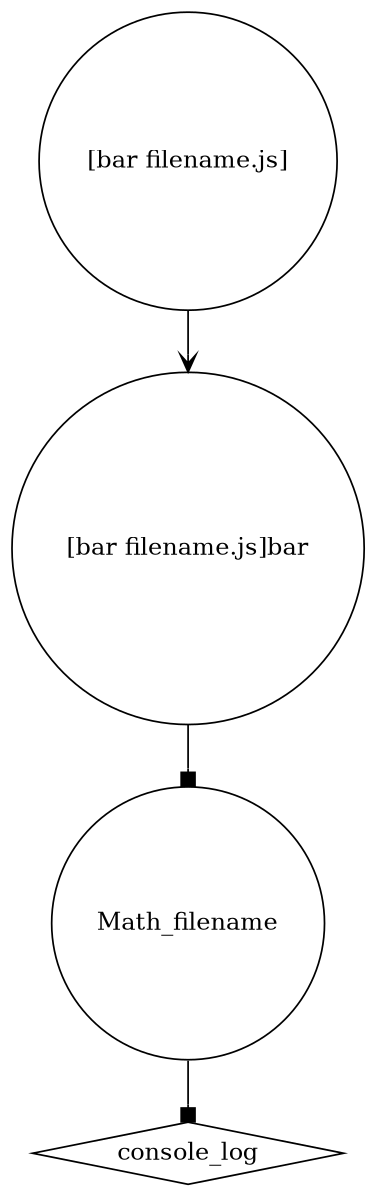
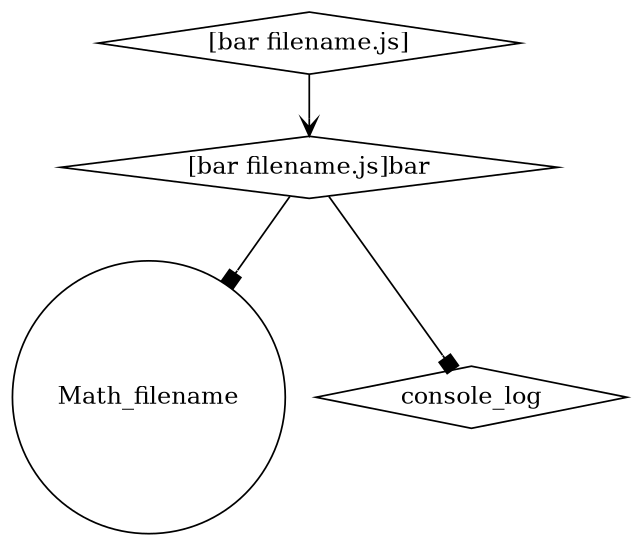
  digraph {
    node [shape=circle]
    edge [arrowhead=box]
    n1 [label=Math_filename]
-   "[bar filename.js]bar"
+   "[bar filename.js]bar" [shape=diamond]
    console_log [shape=diamond]
-   "[bar filename.js]"
+   "[bar filename.js]" [shape=diamond]
    "[bar filename.js]bar" -> n1
-   n1 -> console_log
+   "[bar filename.js]bar" -> console_log
    "[bar filename.js]" -> "[bar filename.js]bar" [arrowhead=vee]
  }
